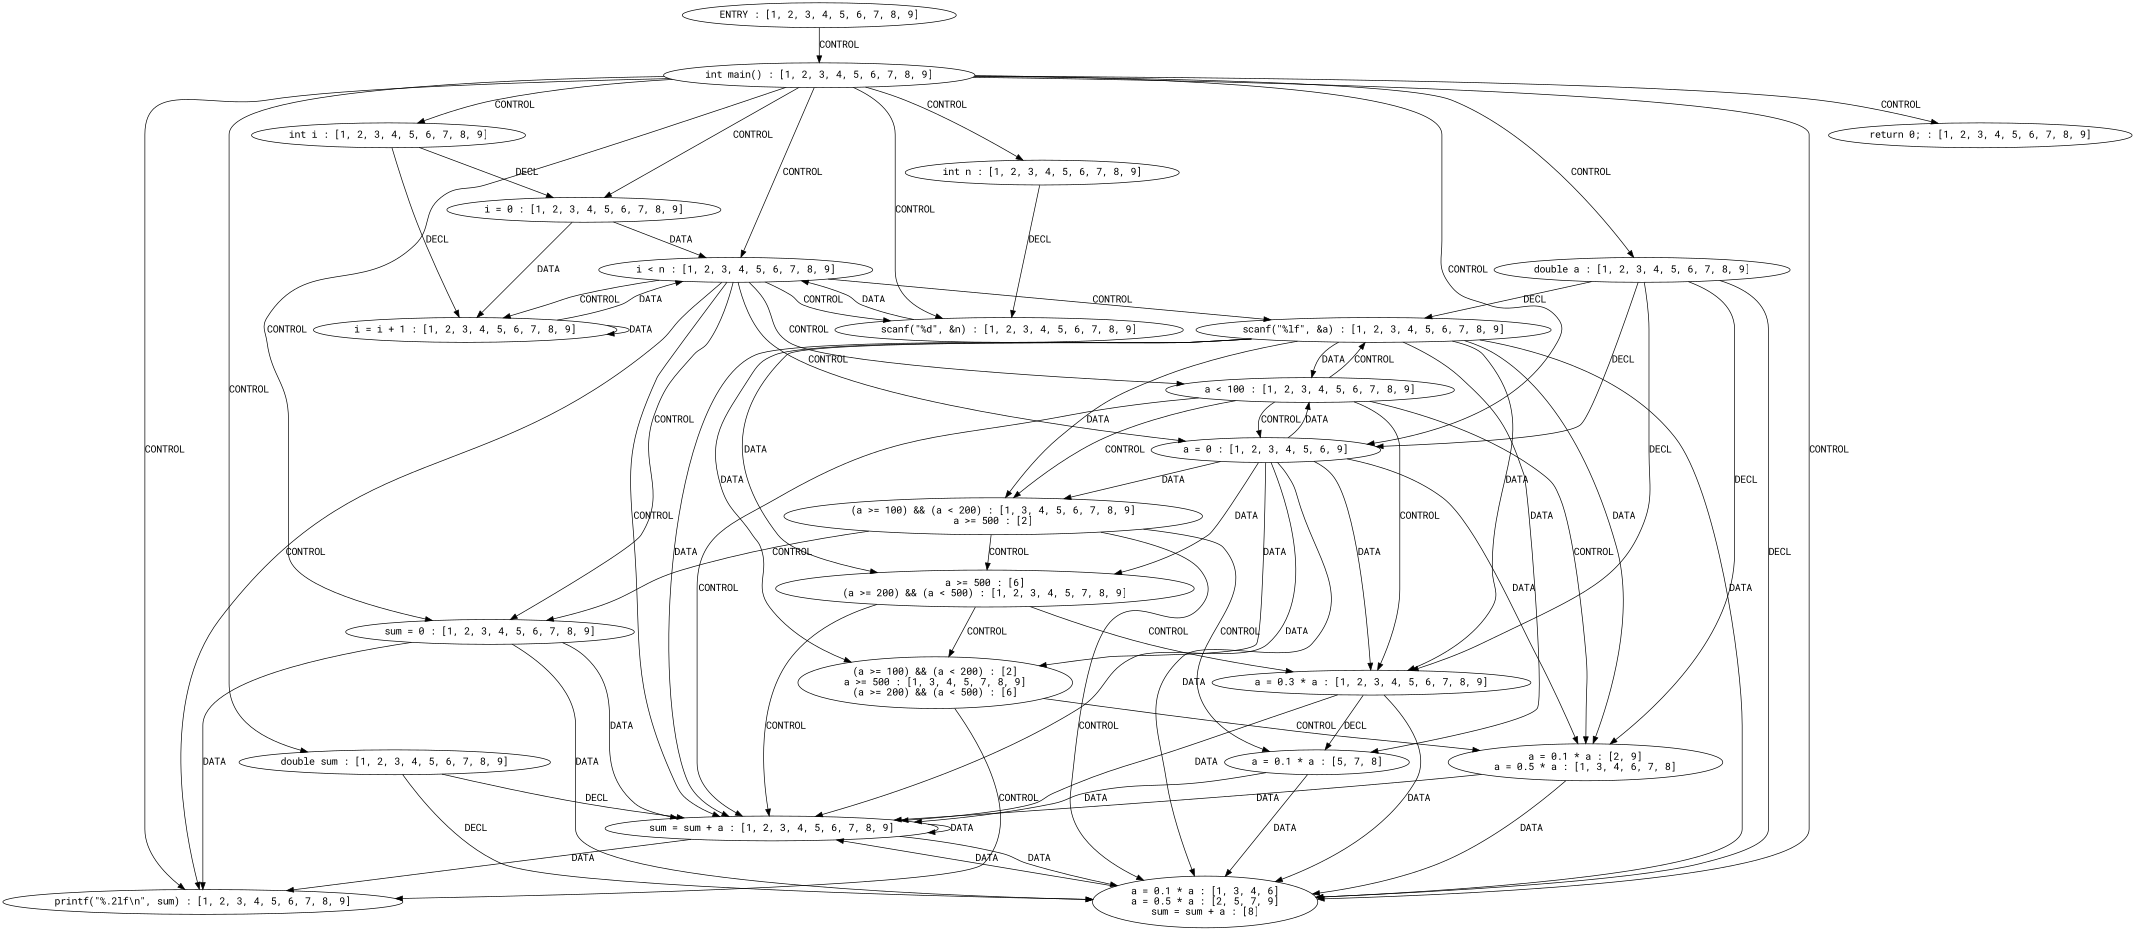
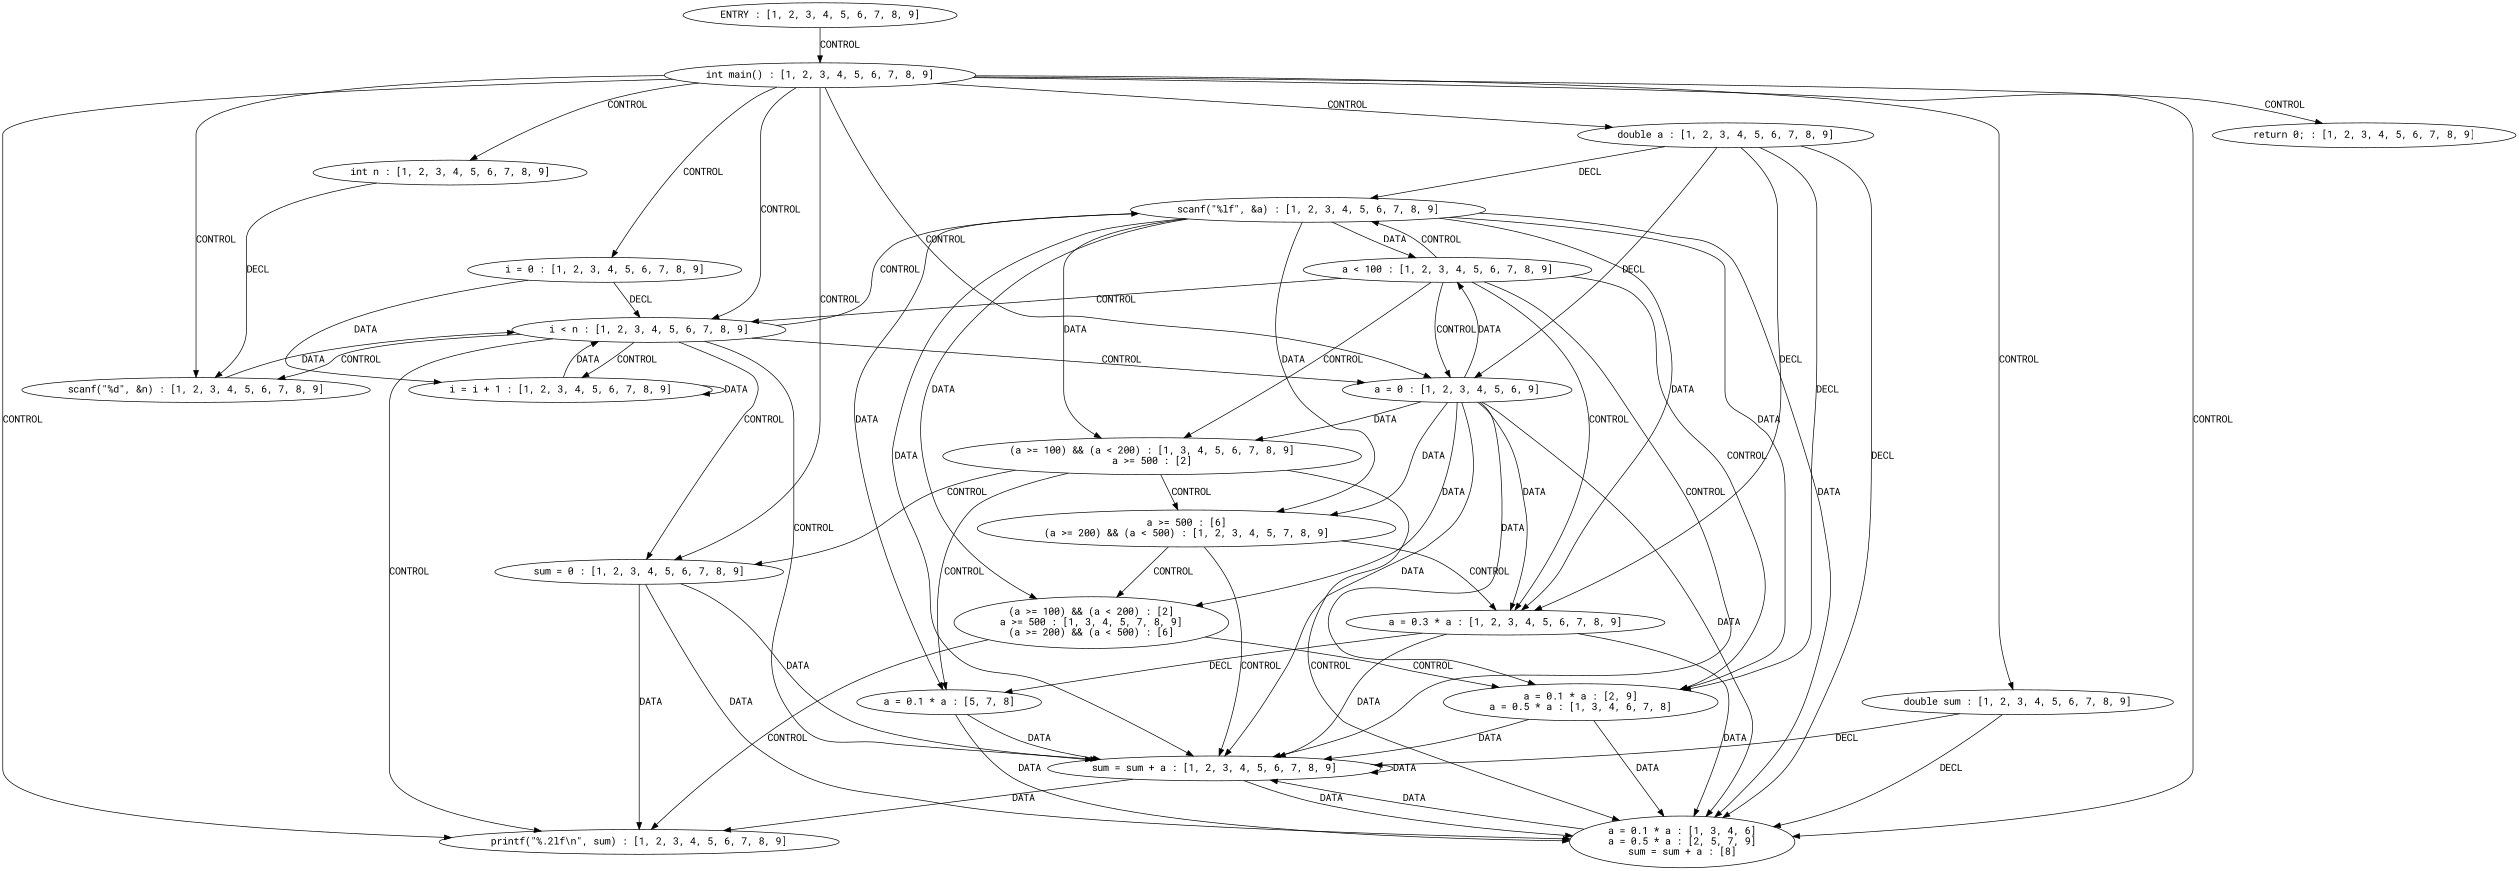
  digraph {
    fontname="Roboto Mono"
    node [fontname="Roboto Mono"]
    edge [fontname="Roboto Mono"]
    n1 [label="printf(\"%.2lf\\n\", sum) : [1, 2, 3, 4, 5, 6, 7, 8, 9]\n"]
    n2 [label="scanf(\"%lf\", &a) : [1, 2, 3, 4, 5, 6, 7, 8, 9]\n"]
    n3 [label="a = 0.1 * a : [2, 9]\na = 0.5 * a : [1, 3, 4, 6, 7, 8]\n"]
    n4 [label="a = 0.3 * a : [1, 2, 3, 4, 5, 6, 7, 8, 9]\n"]
    n5 [label="a = 0.1 * a : [1, 3, 4, 6]\na = 0.5 * a : [2, 5, 7, 9]\nsum = sum + a : [8]\n"]
    n6 [label="a = 0.1 * a : [5, 7, 8]\n"]
    n7 [label="sum = sum + a : [1, 2, 3, 4, 5, 6, 7, 8, 9]\n"]
    n8 [label="a < 100 : [1, 2, 3, 4, 5, 6, 7, 8, 9]\n"]
    n9 [label="(a >= 100) && (a < 200) : [2]\na >= 500 : [1, 3, 4, 5, 7, 8, 9]\n(a >= 200) && (a < 500) : [6]\n"]
    n10 [label="(a >= 100) && (a < 200) : [1, 3, 4, 5, 6, 7, 8, 9]\na >= 500 : [2]\n"]
    n11 [label="a >= 500 : [6]\n(a >= 200) && (a < 500) : [1, 2, 3, 4, 5, 7, 8, 9]\n"]
    n12 [label="a = 0 : [1, 2, 3, 4, 5, 6, 9]\n"]
    n13 [label="sum = 0 : [1, 2, 3, 4, 5, 6, 7, 8, 9]\n"]
    n14 [label="scanf(\"%d\", &n) : [1, 2, 3, 4, 5, 6, 7, 8, 9]\n"]
    n15 [label="i < n : [1, 2, 3, 4, 5, 6, 7, 8, 9]\n"]
    n16 [label="i = i + 1 : [1, 2, 3, 4, 5, 6, 7, 8, 9]\n"]
    n17 [label="ENTRY : [1, 2, 3, 4, 5, 6, 7, 8, 9]\n"]
    n18 [label="int main() : [1, 2, 3, 4, 5, 6, 7, 8, 9]\n"]
-   n19 [label="int i : [1, 2, 3, 4, 5, 6, 7, 8, 9]\n"]
    n20 [label="i = 0 : [1, 2, 3, 4, 5, 6, 7, 8, 9]\n"]
    n21 [label="int n : [1, 2, 3, 4, 5, 6, 7, 8, 9]\n"]
    n22 [label="double sum : [1, 2, 3, 4, 5, 6, 7, 8, 9]\n"]
    n23 [label="double a : [1, 2, 3, 4, 5, 6, 7, 8, 9]\n"]
    n24 [label="return 0; : [1, 2, 3, 4, 5, 6, 7, 8, 9]\n"]
    n2 -> n3 [label=DATA]
    n2 -> n4 [label=DATA]
    n2 -> n5 [label=DATA]
    n2 -> n6 [label=DATA]
    n2 -> n7 [label=DATA]
    n2 -> n8 [label=DATA]
    n2 -> n9 [label=DATA]
    n2 -> n10 [label=DATA]
    n2 -> n11 [label=DATA]
    n3 -> n5 [label=DATA]
    n3 -> n7 [label=DATA]
    n4 -> n5 [label=DATA]
    n4 -> n6 [label=DECL]
    n4 -> n7 [label=DATA]
    n5 -> n7 [label=DATA]
    n6 -> n5 [label=DATA]
    n6 -> n7 [label=DATA]
    n7 -> n1 [label=DATA]
    n7 -> n5 [label=DATA]
    n7 -> n7 [label=DATA]
    n8 -> n2 [label=CONTROL]
    n8 -> n3 [label=CONTROL]
    n8 -> n4 [label=CONTROL]
    n8 -> n7 [label=CONTROL]
    n8 -> n10 [label=CONTROL]
    n8 -> n12 [label=CONTROL]
    n9 -> n1 [label=CONTROL]
    n9 -> n3 [label=CONTROL]
    n10 -> n5 [label=CONTROL]
    n10 -> n6 [label=CONTROL]
    n10 -> n11 [label=CONTROL]
    n10 -> n13 [label=CONTROL]
    n11 -> n4 [label=CONTROL]
    n11 -> n7 [label=CONTROL]
    n11 -> n9 [label=CONTROL]
    n12 -> n3 [label=DATA]
    n12 -> n4 [label=DATA]
    n12 -> n5 [label=DATA]
    n12 -> n7 [label=DATA]
    n12 -> n8 [label=DATA]
    n12 -> n9 [label=DATA]
    n12 -> n10 [label=DATA]
    n12 -> n11 [label=DATA]
    n13 -> n1 [label=DATA]
    n13 -> n5 [label=DATA]
    n13 -> n7 [label=DATA]
    n14 -> n15 [label=DATA]
    n15 -> n1 [label=CONTROL]
    n15 -> n2 [label=CONTROL]
    n15 -> n7 [label=CONTROL]
-   n15 -> n8 [label=CONTROL]
+   n8 -> n15 [label=CONTROL]
    n15 -> n12 [label=CONTROL]
    n15 -> n13 [label=CONTROL]
    n15 -> n14 [label=CONTROL]
    n15 -> n16 [label=CONTROL]
    n16 -> n15 [label=DATA]
    n16 -> n16 [label=DATA]
    n17 -> n18 [label=CONTROL]
    n18 -> n1 [label=CONTROL]
    n18 -> n5 [label=CONTROL]
    n18 -> n12 [label=CONTROL]
    n18 -> n13 [label=CONTROL]
    n18 -> n14 [label=CONTROL]
    n18 -> n15 [label=CONTROL]
-   n18 -> n19 [label=CONTROL]
    n18 -> n20 [label=CONTROL]
    n18 -> n21 [label=CONTROL]
    n18 -> n22 [label=CONTROL]
    n18 -> n23 [label=CONTROL]
    n18 -> n24 [label=CONTROL]
-   n19 -> n16 [label=DECL]
-   n19 -> n20 [label=DECL]
-   n20 -> n15 [label=DATA]
+   n20 -> n15 [label=DECL]
    n20 -> n16 [label=DATA]
    n21 -> n14 [label=DECL]
    n22 -> n5 [label=DECL]
    n22 -> n7 [label=DECL]
    n23 -> n2 [label=DECL]
    n23 -> n3 [label=DECL]
    n23 -> n4 [label=DECL]
    n23 -> n5 [label=DECL]
    n23 -> n12 [label=DECL]
  }
